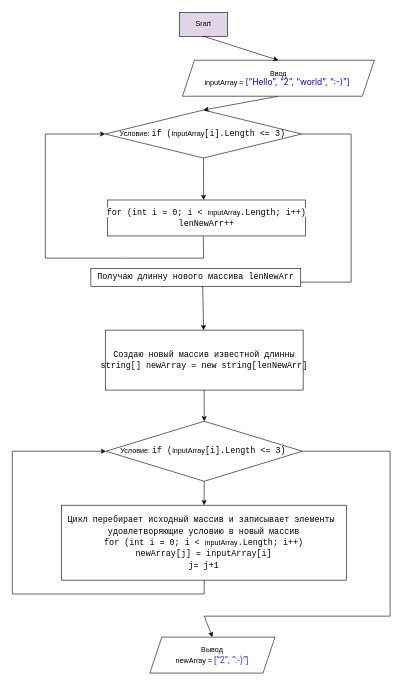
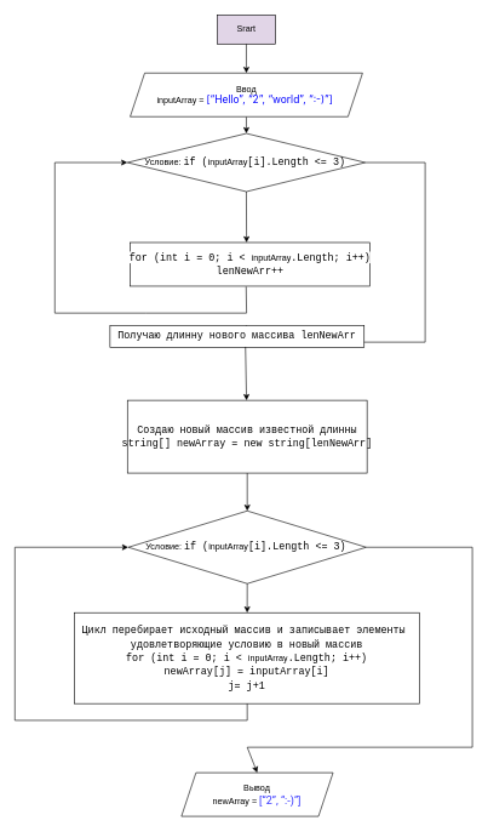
  <mxCell id="0" />
  <mxCell id="1" parent="0" />
  <mxCell id="2" value="Srart" style="rounded=0;whiteSpace=wrap;html=1;fillColor=#e1d5e7;" vertex="1" parent="1"><mxGeometry x="298.75" y="20" width="80" height="40" as="geometry" /></mxCell>
  <mxCell id="3" value="&lt;div&gt;Условие:&amp;nbsp;&lt;span style=&quot;font-family: Consolas, &amp;quot;Courier New&amp;quot;, monospace; font-size: 14px; white-space: pre;&quot;&gt;if&lt;/span&gt;&lt;span style=&quot;font-family: Consolas, &amp;quot;Courier New&amp;quot;, monospace; font-size: 14px; white-space: pre;&quot;&gt; (&lt;/span&gt;inputArray&lt;span style=&quot;font-family: Consolas, &amp;quot;Courier New&amp;quot;, monospace; font-size: 14px; white-space: pre;&quot;&gt;[&lt;/span&gt;&lt;span style=&quot;font-family: Consolas, &amp;quot;Courier New&amp;quot;, monospace; font-size: 14px; white-space: pre;&quot;&gt;i&lt;/span&gt;&lt;span style=&quot;font-family: Consolas, &amp;quot;Courier New&amp;quot;, monospace; font-size: 14px; white-space: pre;&quot;&gt;]&lt;/span&gt;&lt;span style=&quot;font-family: Consolas, &amp;quot;Courier New&amp;quot;, monospace; font-size: 14px; white-space: pre;&quot;&gt;.&lt;/span&gt;&lt;span style=&quot;font-family: Consolas, &amp;quot;Courier New&amp;quot;, monospace; font-size: 14px; white-space: pre;&quot;&gt;Length&lt;/span&gt;&lt;span style=&quot;font-family: Consolas, &amp;quot;Courier New&amp;quot;, monospace; font-size: 14px; white-space: pre;&quot;&gt; &lt;/span&gt;&lt;span style=&quot;font-family: Consolas, &amp;quot;Courier New&amp;quot;, monospace; font-size: 14px; white-space: pre;&quot;&gt;&amp;lt;=&lt;/span&gt;&lt;span style=&quot;font-family: Consolas, &amp;quot;Courier New&amp;quot;, monospace; font-size: 14px; white-space: pre;&quot;&gt; &lt;/span&gt;&lt;span style=&quot;font-family: Consolas, &amp;quot;Courier New&amp;quot;, monospace; font-size: 14px; white-space: pre;&quot;&gt;3&lt;/span&gt;&lt;span style=&quot;font-family: Consolas, &amp;quot;Courier New&amp;quot;, monospace; font-size: 14px; white-space: pre;&quot;&gt;)&lt;/span&gt;&lt;span style=&quot;background-color: initial;&quot;&gt;&amp;nbsp;&lt;/span&gt;&lt;/div&gt;" style="rhombus;whiteSpace=wrap;html=1;" vertex="1" parent="1"><mxGeometry x="175" y="183" width="327.5" height="80" as="geometry" /></mxCell>
  <mxCell id="4" value="&lt;div style=&quot;font-family: Consolas, &amp;quot;Courier New&amp;quot;, monospace; font-size: 14px; line-height: 19px; white-space: pre;&quot;&gt;&lt;span style=&quot;background-color: rgb(255, 255, 255);&quot;&gt;for (int i = 0; i &amp;lt; &lt;/span&gt;&lt;span style=&quot;font-family: Helvetica; font-size: 12px; white-space: normal;&quot;&gt;inputArray&lt;/span&gt;&lt;span style=&quot;background-color: rgb(255, 255, 255);&quot;&gt;.Length; i++)&lt;/span&gt;&lt;/div&gt;&lt;div style=&quot;font-family: Consolas, &amp;quot;Courier New&amp;quot;, monospace; font-size: 14px; line-height: 19px; white-space: pre;&quot;&gt;&lt;div style=&quot;line-height: 19px;&quot;&gt;&lt;span style=&quot;background-color: rgb(255, 255, 255);&quot;&gt;lenNewArr++&lt;/span&gt;&lt;/div&gt;&lt;/div&gt;" style="rounded=0;whiteSpace=wrap;html=1;" vertex="1" parent="1"><mxGeometry x="178.75" y="333" width="330" height="60" as="geometry" /></mxCell>
  <mxCell id="5" value="" style="endArrow=classic;html=1;rounded=0;exitX=0.5;exitY=1;exitDx=0;exitDy=0;" edge="1" parent="1" source="3"><mxGeometry width="50" height="50" relative="1" as="geometry"><mxPoint x="339" y="373" as="sourcePoint" /><mxPoint x="339" y="333" as="targetPoint" /></mxGeometry></mxCell>
  <mxCell id="6" value="" style="endArrow=classic;html=1;rounded=0;exitX=0.484;exitY=1.011;exitDx=0;exitDy=0;exitPerimeter=0;" edge="1" parent="1" source="4" target="3"><mxGeometry width="50" height="50" relative="1" as="geometry"><mxPoint x="338.14" y="251.86" as="sourcePoint" /><mxPoint x="175" y="83" as="targetPoint" /><Array as="points"><mxPoint x="339" y="430" /><mxPoint x="200" y="430" /><mxPoint x="75" y="430" /><mxPoint x="75" y="223" /></Array></mxGeometry></mxCell>
  <mxCell id="7" value="" style="endArrow=classic;html=1;rounded=0;exitX=1;exitY=0.5;exitDx=0;exitDy=0;entryX=0.536;entryY=-0.044;entryDx=0;entryDy=0;entryPerimeter=0;" edge="1" parent="1" source="3" target="11"><mxGeometry width="50" height="50" relative="1" as="geometry"><mxPoint x="475" y="423" as="sourcePoint" /><mxPoint x="339" y="713" as="targetPoint" /><Array as="points"><mxPoint x="585" y="223" /><mxPoint x="585" y="470" /><mxPoint x="339" y="470" /></Array></mxGeometry></mxCell>
  <mxCell id="8" value="" style="endArrow=classic;html=1;rounded=0;exitX=0.5;exitY=1;exitDx=0;exitDy=0;entryX=0.5;entryY=0;entryDx=0;entryDy=0;" edge="1" parent="1" source="9" target="3"><mxGeometry width="50" height="50" relative="1" as="geometry"><mxPoint x="338.75" y="180" as="sourcePoint" /><mxPoint x="505" y="240" as="targetPoint" /></mxGeometry></mxCell>
- <mxCell id="9" value="&lt;div&gt;Ввод&lt;/div&gt;inputArray&amp;nbsp;=&amp;nbsp;&lt;span style=&quot;background-color: initial; font-family: -apple-system, BlinkMacSystemFont, &amp;quot;Segoe WPC&amp;quot;, &amp;quot;Segoe UI&amp;quot;, system-ui, Ubuntu, &amp;quot;Droid Sans&amp;quot;, sans-serif; font-size: 14px; text-align: start;&quot;&gt;&lt;font color=&quot;#0000ff&quot;&gt;[“Hello”, “2”, “world”, “:-)”]&lt;/font&gt;&lt;/span&gt;&lt;span style=&quot;background-color: initial; color: rgb(204, 204, 204); font-family: -apple-system, BlinkMacSystemFont, &amp;quot;Segoe WPC&amp;quot;, &amp;quot;Segoe UI&amp;quot;, system-ui, Ubuntu, &amp;quot;Droid Sans&amp;quot;, sans-serif; font-size: 14px; text-align: start;&quot;&gt;&amp;nbsp;&lt;/span&gt;" style="shape=parallelogram;perimeter=parallelogramPerimeter;whiteSpace=wrap;html=1;fixedSize=1;" vertex="1" parent="1"><mxGeometry x="303.75" y="100" width="320" height="60" as="geometry" /></mxCell>
+ <mxCell id="9" value="&lt;div&gt;Ввод&lt;/div&gt;inputArray&amp;nbsp;=&amp;nbsp;&lt;span style=&quot;background-color: initial; font-family: -apple-system, BlinkMacSystemFont, &amp;quot;Segoe WPC&amp;quot;, &amp;quot;Segoe UI&amp;quot;, system-ui, Ubuntu, &amp;quot;Droid Sans&amp;quot;, sans-serif; font-size: 14px; text-align: start;&quot;&gt;&lt;font color=&quot;#0000ff&quot;&gt;[“Hello”, “2”, “world”, “:-)”]&lt;/font&gt;&lt;/span&gt;&lt;span style=&quot;background-color: initial; color: rgb(204, 204, 204); font-family: -apple-system, BlinkMacSystemFont, &amp;quot;Segoe WPC&amp;quot;, &amp;quot;Segoe UI&amp;quot;, system-ui, Ubuntu, &amp;quot;Droid Sans&amp;quot;, sans-serif; font-size: 14px; text-align: start;&quot;&gt;&amp;nbsp;&lt;/span&gt;" style="shape=parallelogram;perimeter=parallelogramPerimeter;whiteSpace=wrap;html=1;fixedSize=1;" vertex="1" parent="1"><mxGeometry x="178.75" y="100" width="320" height="60" as="geometry" /></mxCell>
  <mxCell id="10" value="" style="endArrow=classic;html=1;rounded=0;exitX=0.5;exitY=1;exitDx=0;exitDy=0;entryX=0.5;entryY=0;entryDx=0;entryDy=0;" edge="1" parent="1" source="2" target="9"><mxGeometry width="50" height="50" relative="1" as="geometry"><mxPoint x="315" y="110" as="sourcePoint" /><mxPoint x="455" y="70" as="targetPoint" /></mxGeometry></mxCell>
  <mxCell id="11" value="&lt;span style=&quot;font-family: Consolas, &amp;quot;Courier New&amp;quot;, monospace; font-size: 14px; white-space: pre; background-color: rgb(255, 255, 255);&quot;&gt;Получаю длинну нового массива lenNewArr&lt;/span&gt;" style="rounded=0;whiteSpace=wrap;html=1;" vertex="1" parent="1"><mxGeometry x="151" y="447" width="350" height="30" as="geometry" /></mxCell>
  <mxCell id="12" value="&lt;div&gt;Условие:&amp;nbsp;&lt;span style=&quot;font-family: Consolas, &amp;quot;Courier New&amp;quot;, monospace; font-size: 14px; white-space: pre;&quot;&gt;if&lt;/span&gt;&lt;span style=&quot;font-family: Consolas, &amp;quot;Courier New&amp;quot;, monospace; font-size: 14px; white-space: pre;&quot;&gt; (&lt;/span&gt;inputArray&lt;span style=&quot;font-family: Consolas, &amp;quot;Courier New&amp;quot;, monospace; font-size: 14px; white-space: pre;&quot;&gt;[&lt;/span&gt;&lt;span style=&quot;font-family: Consolas, &amp;quot;Courier New&amp;quot;, monospace; font-size: 14px; white-space: pre;&quot;&gt;i&lt;/span&gt;&lt;span style=&quot;font-family: Consolas, &amp;quot;Courier New&amp;quot;, monospace; font-size: 14px; white-space: pre;&quot;&gt;]&lt;/span&gt;&lt;span style=&quot;font-family: Consolas, &amp;quot;Courier New&amp;quot;, monospace; font-size: 14px; white-space: pre;&quot;&gt;.&lt;/span&gt;&lt;span style=&quot;font-family: Consolas, &amp;quot;Courier New&amp;quot;, monospace; font-size: 14px; white-space: pre;&quot;&gt;Length&lt;/span&gt;&lt;span style=&quot;font-family: Consolas, &amp;quot;Courier New&amp;quot;, monospace; font-size: 14px; white-space: pre;&quot;&gt; &lt;/span&gt;&lt;span style=&quot;font-family: Consolas, &amp;quot;Courier New&amp;quot;, monospace; font-size: 14px; white-space: pre;&quot;&gt;&amp;lt;=&lt;/span&gt;&lt;span style=&quot;font-family: Consolas, &amp;quot;Courier New&amp;quot;, monospace; font-size: 14px; white-space: pre;&quot;&gt; &lt;/span&gt;&lt;span style=&quot;font-family: Consolas, &amp;quot;Courier New&amp;quot;, monospace; font-size: 14px; white-space: pre;&quot;&gt;3&lt;/span&gt;&lt;span style=&quot;font-family: Consolas, &amp;quot;Courier New&amp;quot;, monospace; font-size: 14px; white-space: pre;&quot;&gt;)&lt;/span&gt;&lt;span style=&quot;background-color: initial;&quot;&gt;&amp;nbsp;&lt;/span&gt;&lt;/div&gt;" style="rhombus;whiteSpace=wrap;html=1;" vertex="1" parent="1"><mxGeometry x="176.25" y="702" width="327.5" height="100" as="geometry" /></mxCell>
  <mxCell id="13" value="" style="endArrow=classic;html=1;rounded=0;exitX=0.533;exitY=0.98;exitDx=0;exitDy=0;exitPerimeter=0;" edge="1" parent="1" source="11" target="14"><mxGeometry width="50" height="50" relative="1" as="geometry"><mxPoint x="300" y="522" as="sourcePoint" /><mxPoint x="350" y="472" as="targetPoint" /></mxGeometry></mxCell>
  <mxCell id="14" value="&lt;div style=&quot;font-family: Consolas, &amp;quot;Courier New&amp;quot;, monospace; font-size: 14px; line-height: 19px; white-space: pre;&quot;&gt;Создаю новый массив известной длинны&lt;/div&gt;&lt;div style=&quot;font-family: Consolas, &amp;quot;Courier New&amp;quot;, monospace; font-size: 14px; line-height: 19px; white-space: pre;&quot;&gt;string[] newArray = new string[lenNewArr]&lt;/div&gt;" style="rounded=0;whiteSpace=wrap;html=1;" vertex="1" parent="1"><mxGeometry x="175" y="550" width="330" height="100" as="geometry" /></mxCell>
  <mxCell id="15" value="&lt;div style=&quot;font-family: Consolas, &amp;quot;Courier New&amp;quot;, monospace; font-size: 14px; line-height: 19px; white-space: pre;&quot;&gt;&lt;span style=&quot;background-color: rgb(255, 255, 255);&quot;&gt;Цикл перебирает исходный массив и записывает элементы &lt;/span&gt;&lt;/div&gt;&lt;div style=&quot;font-family: Consolas, &amp;quot;Courier New&amp;quot;, monospace; font-size: 14px; line-height: 19px; white-space: pre;&quot;&gt;&lt;span style=&quot;background-color: rgb(255, 255, 255);&quot;&gt;удовлетворяющие условию в новый массив&lt;/span&gt;&lt;/div&gt;&lt;div style=&quot;font-family: Consolas, &amp;quot;Courier New&amp;quot;, monospace; font-size: 14px; line-height: 19px; white-space: pre;&quot;&gt;&lt;span style=&quot;background-color: rgb(255, 255, 255);&quot;&gt;for (int i = 0; i &amp;lt; &lt;/span&gt;&lt;span style=&quot;font-family: Helvetica; font-size: 12px; white-space: normal;&quot;&gt;inputArray&lt;/span&gt;&lt;span style=&quot;background-color: rgb(255, 255, 255);&quot;&gt;.Length; i++)&lt;/span&gt;&lt;/div&gt;&lt;div style=&quot;font-family: Consolas, &amp;quot;Courier New&amp;quot;, monospace; font-size: 14px; line-height: 19px; white-space: pre;&quot;&gt;&lt;div style=&quot;line-height: 19px;&quot;&gt;&lt;span style=&quot;background-color: rgb(255, 255, 255);&quot;&gt;newArray[j] = inputArray[i]&lt;/span&gt;&lt;/div&gt;&lt;div style=&quot;line-height: 19px;&quot;&gt;&lt;span style=&quot;background-color: rgb(255, 255, 255);&quot;&gt;j= j+1&lt;/span&gt;&lt;/div&gt;&lt;/div&gt;" style="rounded=0;whiteSpace=wrap;html=1;" vertex="1" parent="1"><mxGeometry x="102.25" y="842" width="475" height="125" as="geometry" /></mxCell>
  <mxCell id="16" value="" style="endArrow=classic;html=1;rounded=0;exitX=0.5;exitY=1;exitDx=0;exitDy=0;" edge="1" parent="1" source="12" target="15"><mxGeometry width="50" height="50" relative="1" as="geometry"><mxPoint x="540" y="712" as="sourcePoint" /><mxPoint x="590" y="662" as="targetPoint" /></mxGeometry></mxCell>
  <mxCell id="17" value="" style="endArrow=classic;html=1;rounded=0;entryX=0;entryY=0.5;entryDx=0;entryDy=0;" edge="1" parent="1" source="15" target="12"><mxGeometry width="50" height="50" relative="1" as="geometry"><mxPoint x="340" y="970" as="sourcePoint" /><mxPoint x="590" y="662" as="targetPoint" /><Array as="points"><mxPoint x="340" y="990" /><mxPoint x="20" y="990" /><mxPoint x="20" y="752" /></Array></mxGeometry></mxCell>
  <mxCell id="18" value="Вывод&lt;div&gt;newArray =&amp;nbsp;&lt;span style=&quot;background-color: rgb(255, 255, 255); font-family: Onest, Roboto, &amp;quot;San Francisco&amp;quot;, &amp;quot;Helvetica Neue&amp;quot;, Helvetica, Arial; font-size: 15px; text-align: start;&quot;&gt;&lt;font color=&quot;#3333ff&quot;&gt;[“2”, “:-)”]&lt;/font&gt;&lt;/span&gt;&lt;/div&gt;" style="shape=parallelogram;perimeter=parallelogramPerimeter;whiteSpace=wrap;html=1;fixedSize=1;" vertex="1" parent="1"><mxGeometry x="249.38" y="1062" width="208.75" height="60" as="geometry" /></mxCell>
  <mxCell id="19" value="" style="endArrow=classic;html=1;rounded=0;exitX=1;exitY=0.5;exitDx=0;exitDy=0;entryX=0.5;entryY=0;entryDx=0;entryDy=0;" edge="1" parent="1" source="12" target="18"><mxGeometry width="50" height="50" relative="1" as="geometry"><mxPoint x="460" y="937" as="sourcePoint" /><mxPoint x="510" y="887" as="targetPoint" /><Array as="points"><mxPoint x="650" y="752" /><mxPoint x="650" y="1027" /><mxPoint x="340" y="1027" /></Array></mxGeometry></mxCell>
  <mxCell id="20" value="" style="endArrow=classic;html=1;rounded=0;entryX=0.5;entryY=0;entryDx=0;entryDy=0;exitX=0.5;exitY=1;exitDx=0;exitDy=0;" edge="1" parent="1" source="14" target="12"><mxGeometry width="50" height="50" relative="1" as="geometry"><mxPoint x="270" y="630" as="sourcePoint" /><mxPoint x="320" y="580" as="targetPoint" /></mxGeometry></mxCell>
